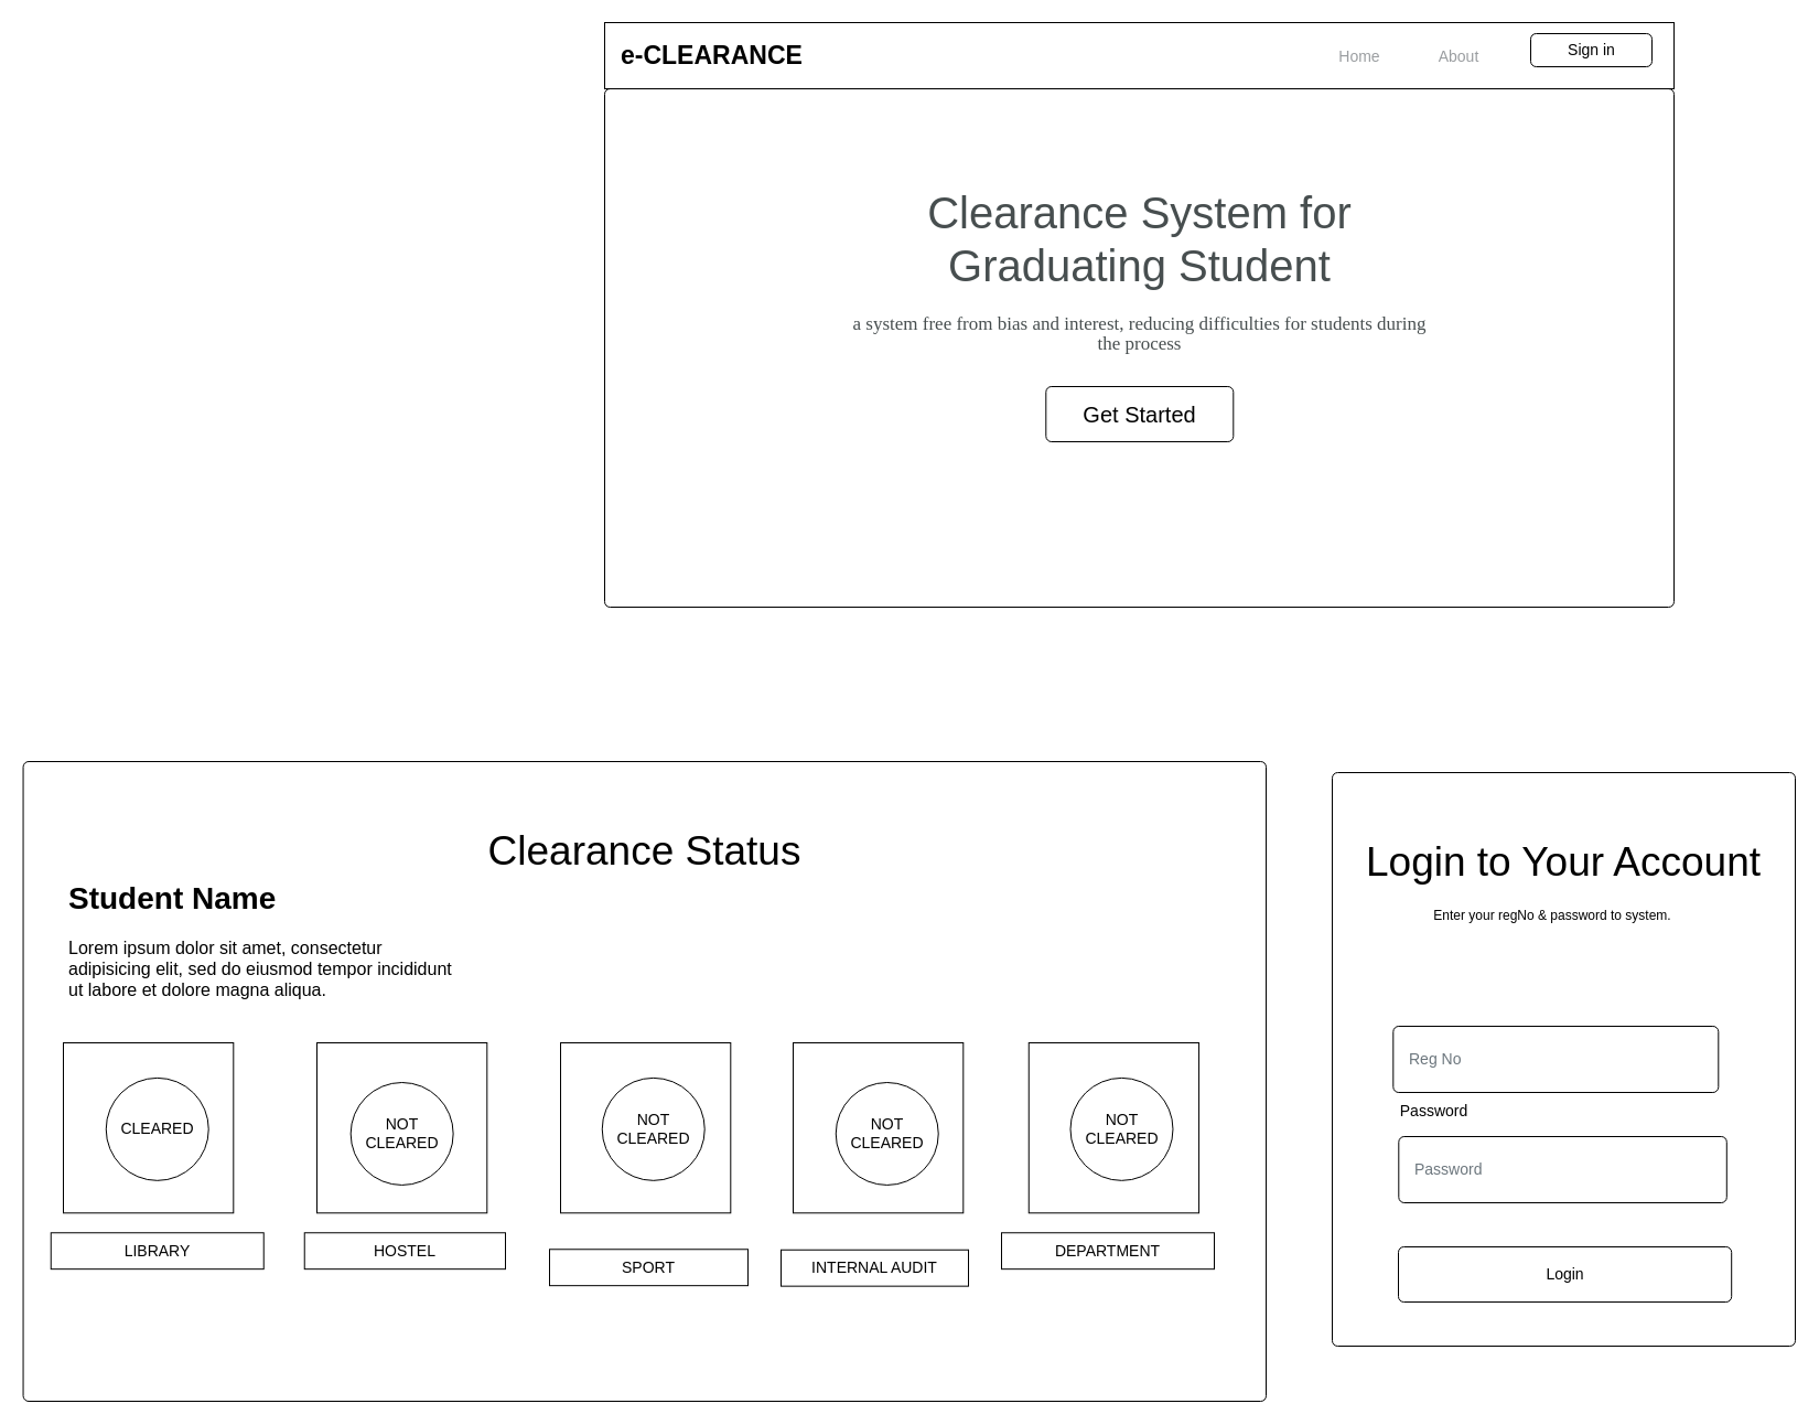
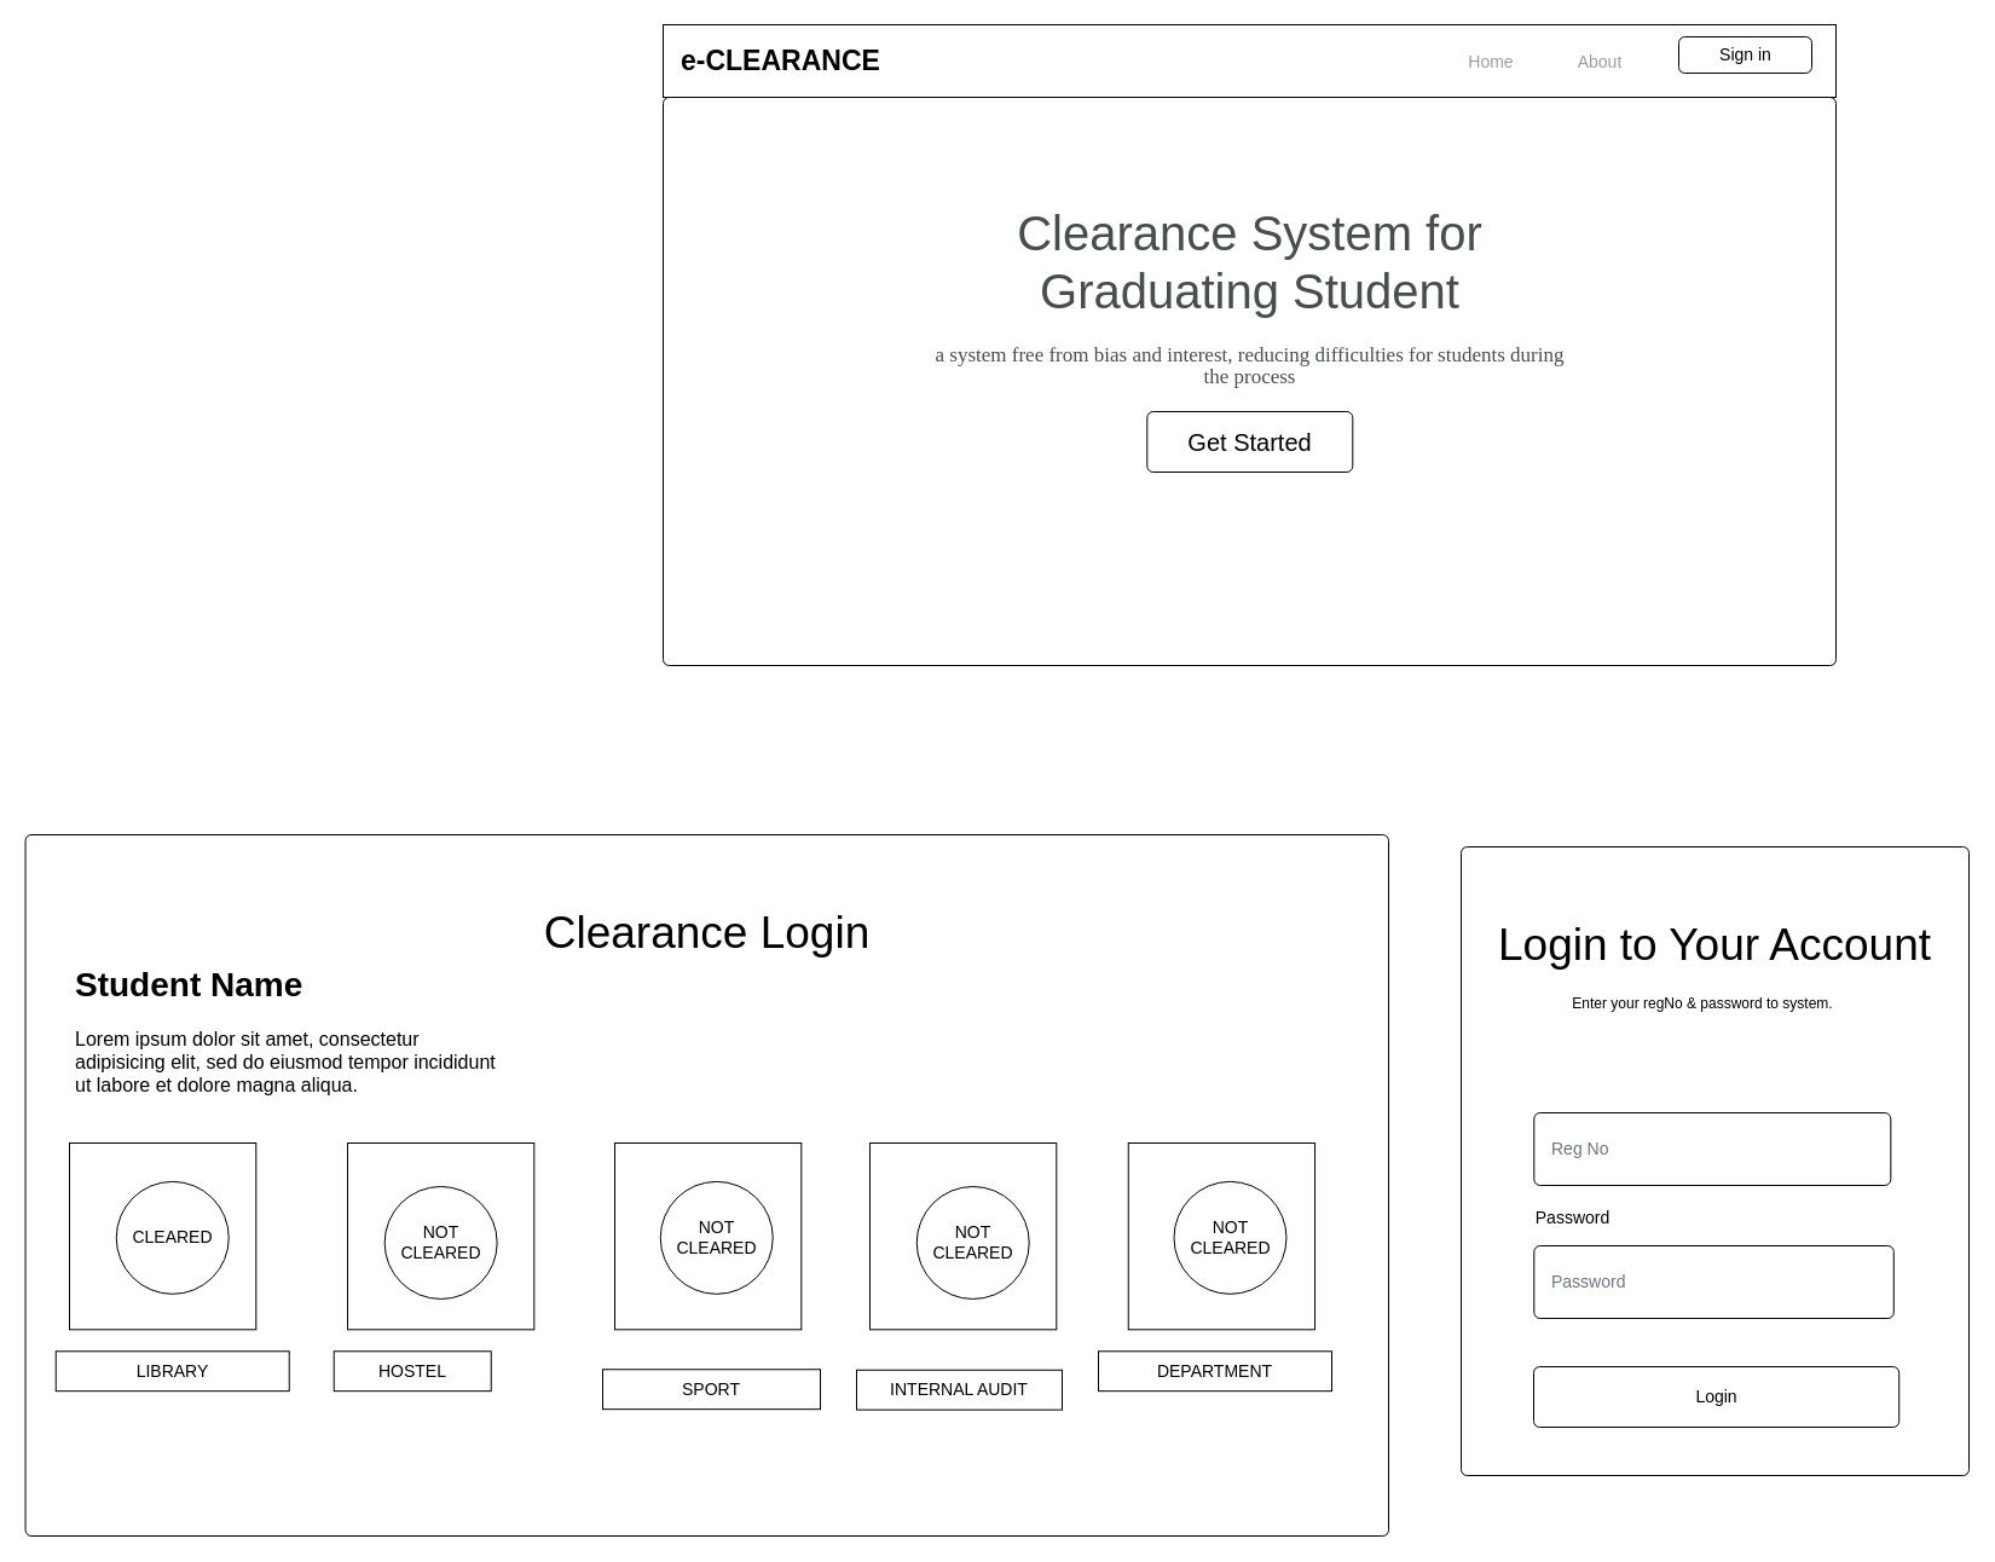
  <mxCell id="0" style=";html=1;" />
  <mxCell id="1" style=";html=1;" parent="0" />
  <mxCell id="2" value="" style="html=1;shadow=0;dashed=0;shape=mxgraph.bootstrap.rrect;rSize=5;html=1;whiteSpace=wrap;align=center;spacing=15;fontSize=14;verticalAlign=top;spacingTop=40;fillColor=none;" parent="1" vertex="1"><mxGeometry x="548" y="80" width="970" height="470" as="geometry" /></mxCell>
  <mxCell id="3" value="&lt;b&gt;&lt;font style=&quot;font-size: 23px&quot;&gt;e-CLEARANCE&lt;/font&gt;&lt;/b&gt;" style="html=1;shadow=0;dashed=0;fontSize=16;align=left;spacing=15;fillColor=none;" parent="1" vertex="1"><mxGeometry x="548" y="20" width="970" height="60" as="geometry" /></mxCell>
  <mxCell id="4" value="Home" style="fillColor=none;strokeColor=none;fontSize=14;fontColor=#9A9DA0;align=center;" parent="3" vertex="1"><mxGeometry width="70" height="40" relative="1" as="geometry"><mxPoint x="650" y="10" as="offset" /></mxGeometry></mxCell>
  <mxCell id="5" value="About" style="fillColor=none;strokeColor=none;fontSize=14;fontColor=#9A9DA0;align=center;" parent="3" vertex="1"><mxGeometry x="740" y="10" width="70" height="40" as="geometry" /></mxCell>
  <mxCell id="6" value="&lt;font color=&quot;#000000&quot; style=&quot;font-size: 14px;&quot;&gt;&lt;span style=&quot;font-size: 14px;&quot;&gt;Sign in&lt;/span&gt;&lt;/font&gt;" style="html=1;shadow=0;dashed=0;shape=mxgraph.bootstrap.rrect;rSize=5;fontSize=14;fontColor=#1CA5B8;fillColor=none;" parent="3" vertex="1"><mxGeometry x="840" y="10" width="110" height="30" as="geometry" /></mxCell>
  <mxCell id="7" value="&lt;br&gt;&lt;br&gt;&lt;div&gt;&lt;span style=&quot;font-size: 40px ; color: rgb(71 , 78 , 79) ; font-family: &amp;#34;helvetica&amp;#34;&quot;&gt;Clearance System for Graduating Student&lt;/span&gt;&lt;br&gt;&lt;/div&gt;&lt;span style=&quot;color: rgb(71 , 78 , 79) ; font-family: &amp;#34;helvetica&amp;#34; ; font-size: 17px ; font-style: normal ; font-weight: 400 ; letter-spacing: normal ; text-indent: 0px ; text-transform: none ; word-spacing: 0px ; display: inline ; float: none&quot;&gt;&lt;span lang=&quot;EN-US&quot; style=&quot;line-height: 107% ; font-family: &amp;#34;times new roman&amp;#34; , serif&quot;&gt;&lt;br&gt;&lt;div&gt;&lt;span&gt;a system free from&amp;nbsp;&lt;/span&gt;&lt;span&gt;bias and interest, reducing difficulties for students during the process&lt;/span&gt;&lt;/div&gt;&lt;/span&gt;&lt;/span&gt;" style="text;html=1;align=center;verticalAlign=middle;whiteSpace=wrap;rounded=0;" parent="1" vertex="1"><mxGeometry x="764.64" y="150" width="536.72" height="160" as="geometry" /></mxCell>
- <mxCell id="8" value="&lt;font style=&quot;font-size: 20px&quot; color=&quot;#000000&quot;&gt;Get Started&lt;/font&gt;" style="html=1;shadow=0;dashed=0;shape=mxgraph.bootstrap.rrect;rSize=5;fontSize=14;fontColor=#1CA5B8;fillColor=none;" parent="1" vertex="1"><mxGeometry x="948.31" y="350" width="170" height="50" as="geometry" /></mxCell>
+ <mxCell id="8" value="&lt;font style=&quot;font-size: 20px&quot; color=&quot;#000000&quot;&gt;Get Started&lt;/font&gt;" style="html=1;shadow=0;dashed=0;shape=mxgraph.bootstrap.rrect;rSize=5;fontSize=14;fontColor=#1CA5B8;fillColor=none;" parent="1" vertex="1"><mxGeometry x="948.31" y="340" width="170" height="50" as="geometry" /></mxCell>
  <mxCell id="9" value="&lt;span style=&quot;font-size: 37px&quot;&gt;Login to Your Account&lt;/span&gt;&lt;br&gt;&lt;div style=&quot;text-align: left ; font-size: 17px&quot;&gt;&lt;br&gt;&lt;/div&gt;" style="html=1;shadow=0;dashed=0;shape=mxgraph.bootstrap.rrect;rSize=5;html=1;whiteSpace=wrap;align=center;spacing=15;fontSize=14;verticalAlign=top;spacingTop=40;fillColor=none;" parent="1" vertex="1"><mxGeometry x="1208" y="700" width="420" height="520" as="geometry" /></mxCell>
- <mxCell id="10" value="Reg No" style="html=1;shadow=0;dashed=0;shape=mxgraph.bootstrap.rrect;rSize=5;fillColor=none;align=left;spacing=15;fontSize=14;fontColor=#6C767D;" parent="1" vertex="1"><mxGeometry x="1263.31" y="930" width="295" height="60" as="geometry" /></mxCell>
+ <mxCell id="10" value="Reg No" style="html=1;shadow=0;dashed=0;shape=mxgraph.bootstrap.rrect;rSize=5;fillColor=none;align=left;spacing=15;fontSize=14;fontColor=#6C767D;" parent="1" vertex="1"><mxGeometry x="1268.31" y="920" width="295" height="60" as="geometry" /></mxCell>
  <mxCell id="11" value="Password" style="html=1;shadow=0;dashed=0;shape=mxgraph.bootstrap.rrect;rSize=5;fillColor=none;align=left;spacing=15;fontSize=14;fontColor=#6C767D;" parent="1" vertex="1"><mxGeometry x="1268.31" y="1030" width="297.5" height="60" as="geometry" /></mxCell>
  <mxCell id="12" value="Login" style="html=1;shadow=0;dashed=0;shape=mxgraph.bootstrap.rrect;rSize=5;align=center;fontSize=14;fillColor=none;" parent="1" vertex="1"><mxGeometry x="1268" y="1130" width="302.19" height="50" as="geometry" /></mxCell>
  <mxCell id="13" value="&lt;font style=&quot;font-size: 14px&quot;&gt;Password&lt;/font&gt;" style="text;html=1;strokeColor=none;fillColor=none;align=center;verticalAlign=middle;whiteSpace=wrap;rounded=0;" parent="1" vertex="1"><mxGeometry x="1245.81" y="997" width="108.75" height="20" as="geometry" /></mxCell>
  <mxCell id="14" value="Enter your regNo &amp;amp; password to system." style="text;align=center;verticalAlign=middle;rounded=0;whiteSpace=wrap;html=1;" parent="1" vertex="1"><mxGeometry x="1238" y="820" width="340" height="20" as="geometry" /></mxCell>
  <mxCell id="15" value="" style="group" parent="1" vertex="1" connectable="0"><mxGeometry x="158" y="690" width="990" height="580" as="geometry" /></mxCell>
- <mxCell id="16" value="&lt;span style=&quot;font-size: 37px&quot;&gt;Clearance Status&lt;/span&gt;" style="html=1;shadow=0;dashed=0;shape=mxgraph.bootstrap.rrect;rSize=5;html=1;whiteSpace=wrap;align=center;spacing=15;fontSize=14;verticalAlign=top;spacingTop=40;fillColor=none;" parent="15" vertex="1"><mxGeometry x="-137.45" width="1127.45" height="580" as="geometry" /></mxCell>
+ <mxCell id="16" value="&lt;span style=&quot;font-size: 37px&quot;&gt;Clearance Login&lt;/span&gt;" style="html=1;shadow=0;dashed=0;shape=mxgraph.bootstrap.rrect;rSize=5;html=1;whiteSpace=wrap;align=center;spacing=15;fontSize=14;verticalAlign=top;spacingTop=40;fillColor=none;" parent="15" vertex="1"><mxGeometry x="-137.45" width="1127.45" height="580" as="geometry" /></mxCell>
  <mxCell id="17" value="SPORT" style="rounded=0;whiteSpace=wrap;html=1;fontSize=14;" parent="15" vertex="1"><mxGeometry x="340" y="442.26" width="180" height="32.9" as="geometry" /></mxCell>
  <mxCell id="18" value="LIBRARY" style="rounded=0;whiteSpace=wrap;html=1;fontSize=14;" parent="15" vertex="1"><mxGeometry x="-112.26" y="427.255" width="193" height="32.904" as="geometry" /></mxCell>
- <mxCell id="19" value="HOSTEL" style="rounded=0;whiteSpace=wrap;html=1;fontSize=14;" parent="15" vertex="1"><mxGeometry x="117.74" y="427.26" width="182.26" height="32.9" as="geometry" /></mxCell>
+ <mxCell id="19" value="HOSTEL" style="rounded=0;whiteSpace=wrap;html=1;fontSize=14;" parent="15" vertex="1"><mxGeometry x="117.74" y="427.26" width="130" height="32.9" as="geometry" /></mxCell>
  <mxCell id="20" value="&lt;h1&gt;Student Name&lt;/h1&gt;&lt;p&gt;&lt;font style=&quot;font-size: 16px&quot;&gt;Lorem ipsum dolor sit amet, consectetur adipisicing elit, sed do eiusmod tempor incididunt ut labore et dolore magna aliqua.&lt;/font&gt;&lt;/p&gt;" style="text;html=1;strokeColor=none;fillColor=none;spacing=5;spacingTop=-20;whiteSpace=wrap;overflow=hidden;rounded=0;fontSize=14;" parent="15" vertex="1"><mxGeometry x="-101" y="98.712" width="360.0" height="156.293" as="geometry" /></mxCell>
  <mxCell id="21" value="" style="whiteSpace=wrap;html=1;aspect=fixed;fontSize=14;" parent="15" vertex="1"><mxGeometry x="350" y="255.003" width="154.298" height="154.298" as="geometry" /></mxCell>
  <mxCell id="22" value="" style="whiteSpace=wrap;html=1;aspect=fixed;fontSize=14;" parent="15" vertex="1"><mxGeometry x="-101.0" y="255.003" width="154.298" height="154.298" as="geometry" /></mxCell>
  <mxCell id="23" value="" style="whiteSpace=wrap;html=1;aspect=fixed;fontSize=14;" parent="15" vertex="1"><mxGeometry x="129" y="255.004" width="154.298" height="154.298" as="geometry" /></mxCell>
  <mxCell id="24" value="" style="whiteSpace=wrap;html=1;aspect=fixed;fontSize=14;" parent="15" vertex="1"><mxGeometry x="561.0" y="255.004" width="154.298" height="154.298" as="geometry" /></mxCell>
  <mxCell id="25" value="INTERNAL AUDIT" style="rounded=0;whiteSpace=wrap;html=1;fontSize=14;" parent="15" vertex="1"><mxGeometry x="550" y="442.75" width="170" height="32.9" as="geometry" /></mxCell>
  <mxCell id="26" value="NOT&lt;br&gt;CLEARED" style="ellipse;whiteSpace=wrap;html=1;aspect=fixed;fontSize=14;" parent="15" vertex="1"><mxGeometry x="387.75" y="286.878" width="92.975" height="92.975" as="geometry" /></mxCell>
  <mxCell id="27" value="CLEARED" style="ellipse;whiteSpace=wrap;html=1;aspect=fixed;fontSize=14;" parent="15" vertex="1"><mxGeometry x="-62.25" y="286.878" width="92.975" height="92.975" as="geometry" /></mxCell>
  <mxCell id="28" value="NOT &lt;br&gt;CLEARED" style="ellipse;whiteSpace=wrap;html=1;aspect=fixed;fontSize=14;" parent="15" vertex="1"><mxGeometry x="159.66" y="290.993" width="92.975" height="92.975" as="geometry" /></mxCell>
  <mxCell id="29" value="NOT &lt;br&gt;CLEARED" style="ellipse;whiteSpace=wrap;html=1;aspect=fixed;fontSize=14;" parent="15" vertex="1"><mxGeometry x="599.75" y="290.993" width="92.975" height="92.975" as="geometry" /></mxCell>
  <mxCell id="30" value="DEPARTMENT" style="rounded=0;whiteSpace=wrap;html=1;fontSize=14;" vertex="1" parent="15"><mxGeometry x="750" y="427.259" width="193" height="32.904" as="geometry" /></mxCell>
  <mxCell id="31" value="" style="whiteSpace=wrap;html=1;aspect=fixed;fontSize=14;" vertex="1" parent="15"><mxGeometry x="774.75" y="255.003" width="154.298" height="154.298" as="geometry" /></mxCell>
  <mxCell id="32" value="NOT&lt;br&gt;CLEARED" style="ellipse;whiteSpace=wrap;html=1;aspect=fixed;fontSize=14;" vertex="1" parent="15"><mxGeometry x="812.5" y="286.878" width="92.975" height="92.975" as="geometry" /></mxCell>
